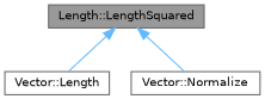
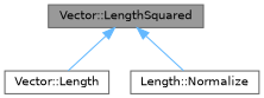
  digraph {
    rankdir=TB
    node [color=grey40 fillcolor=white fontname=Helvetica fontsize=10 shape=box style=filled]
    edge [color=steelblue1 dir=back fontname=Helvetica fontsize=10 labelfontname=Helvetica labelfontsize=10 style=solid]
-   n1 [color=gray40 fillcolor=grey60 fontcolor=black height=0.2 label="Length::LengthSquared" width=0.4]
+   n1 [color=gray40 fillcolor=grey60 fontcolor=black height=0.2 label="Vector::LengthSquared" width=0.4]
    n2 [height=0.2 label="Vector::Length" width=0.4]
-   n3 [height=0.2 label="Vector::Normalize" width=0.4]
+   n3 [height=0.2 label="Length::Normalize" width=0.4]
    n1 -> n2
    n1 -> n3
  }
